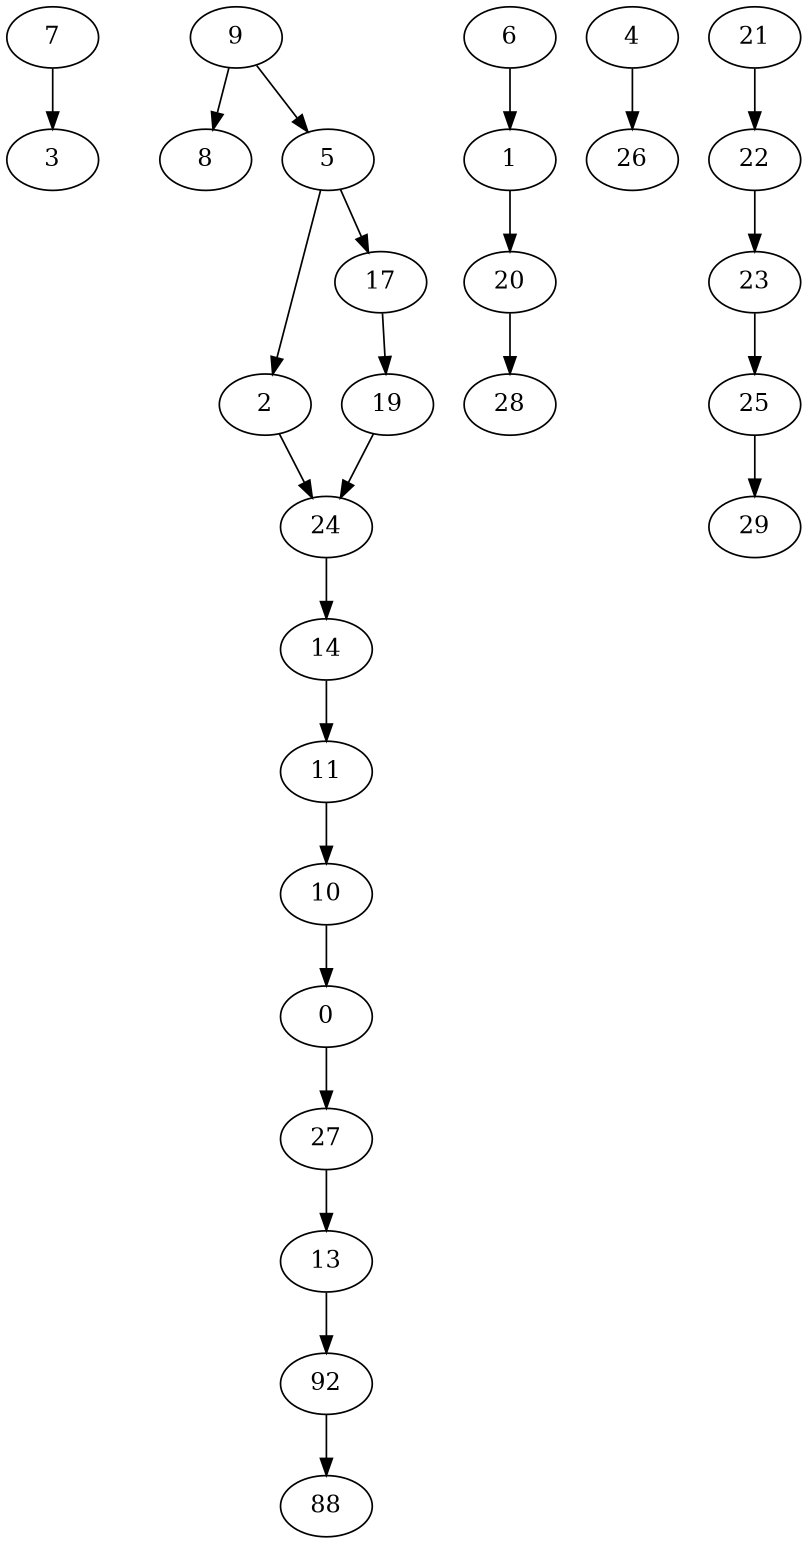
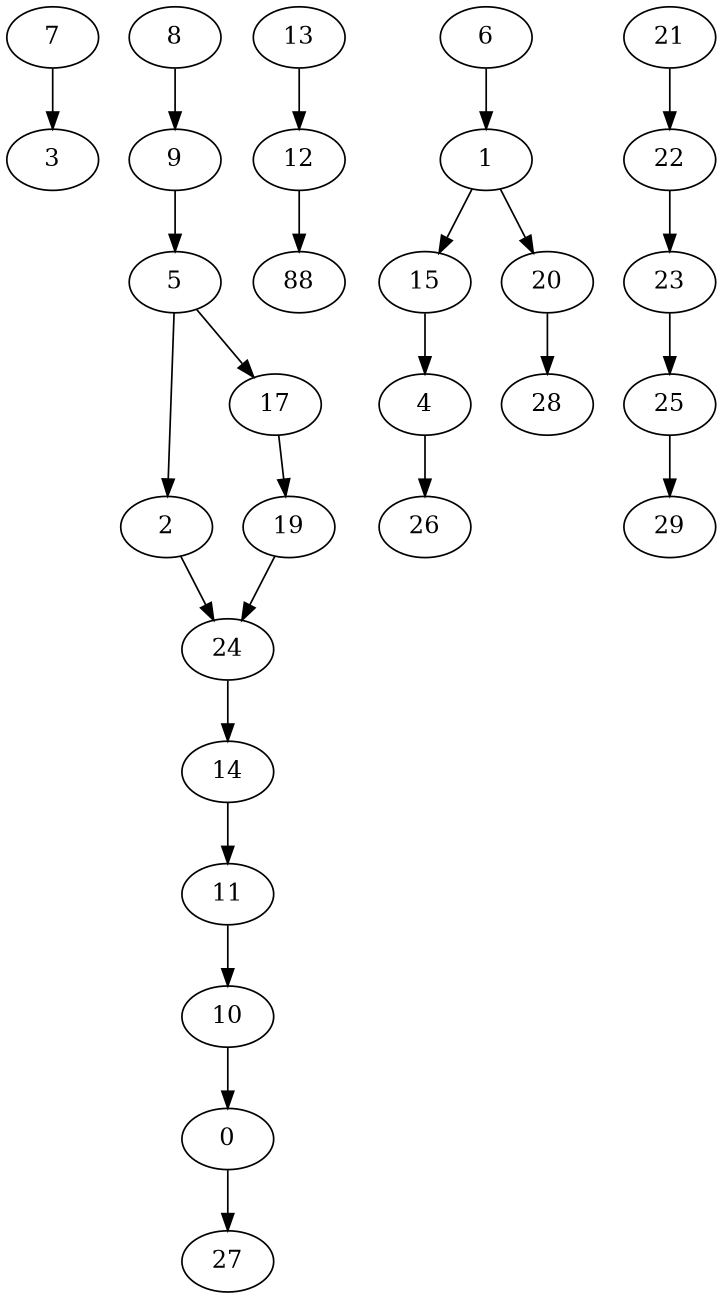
  digraph {
    7
    3
    8
    9
    5
    2
    17
    24
    19
    14
    11
    10
    0
    27
    13
    6
    1
+   15
    20
    4
    26
-   12 [label=92]
+   12
    n23 [label=88]
    28
    21
    22
    23
    25
    29
    7 -> 3
-   9 -> 8
+   8 -> 9
    9 -> 5
    5 -> 2
    5 -> 17
    2 -> 24
    17 -> 19
    24 -> 14
    19 -> 24
    14 -> 11
    11 -> 10
    10 -> 0
    0 -> 27
-   27 -> 13
    13 -> 12
    6 -> 1
+   1 -> 15
    1 -> 20
+   15 -> 4
    20 -> 28
    4 -> 26
    12 -> n23
    21 -> 22
    22 -> 23
    23 -> 25
    25 -> 29
  }
